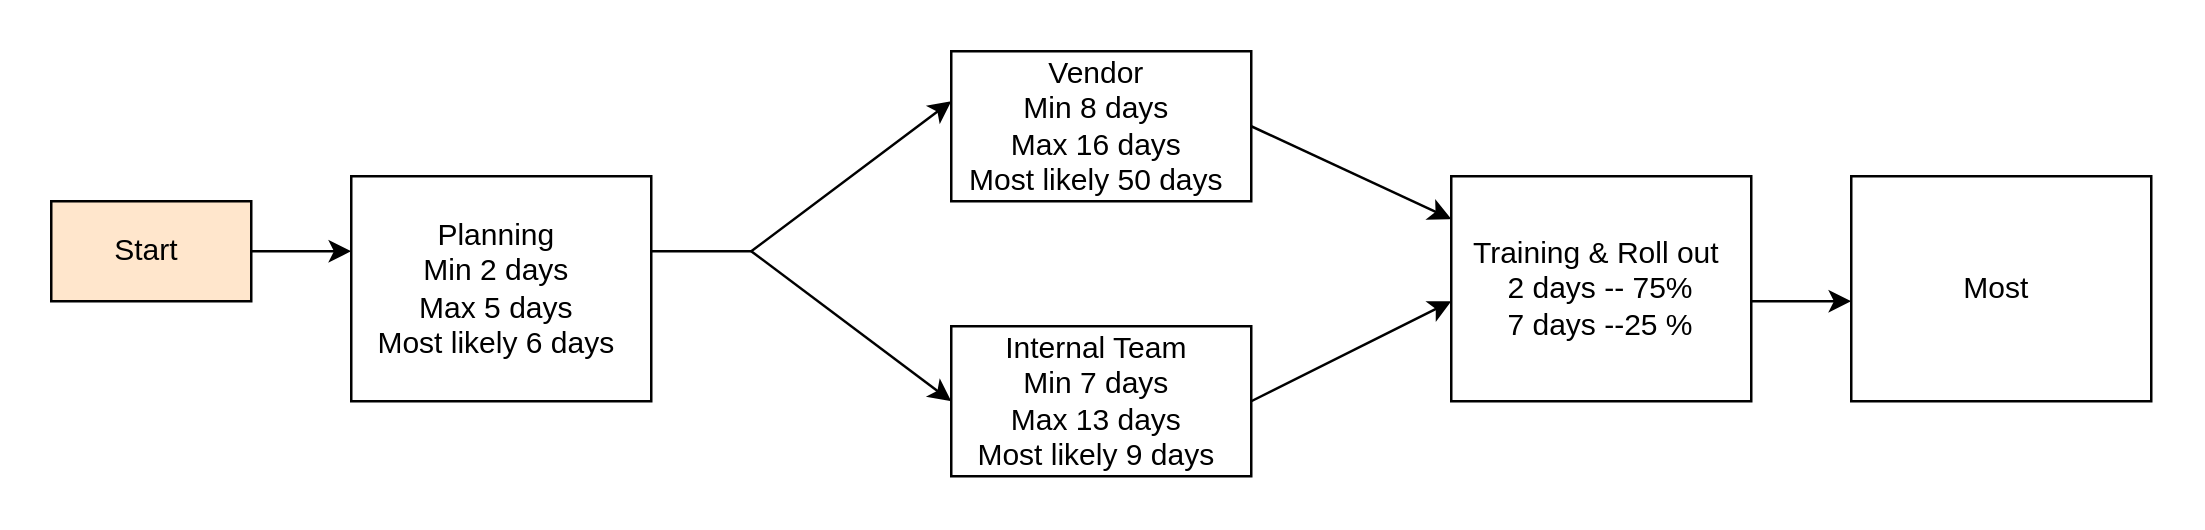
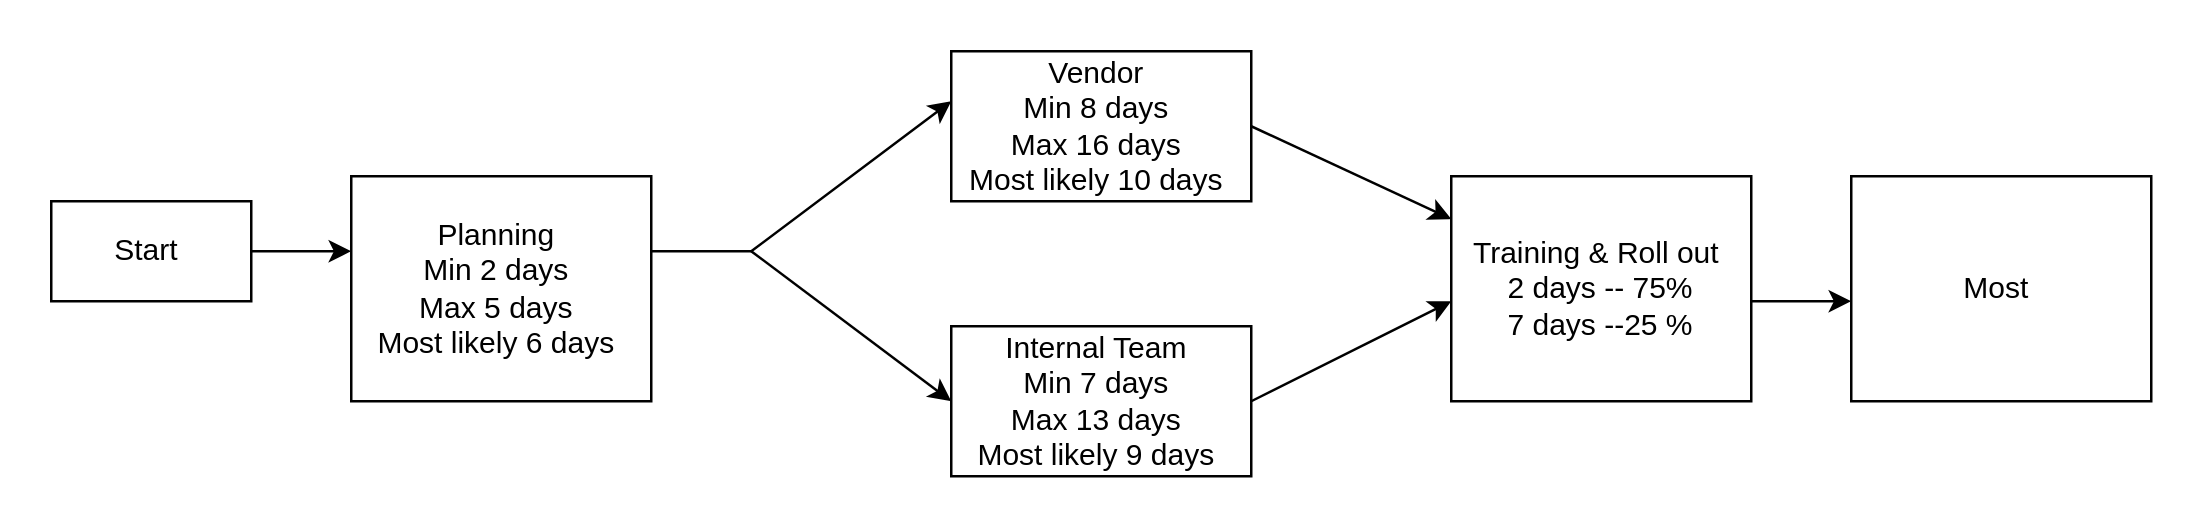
  <mxCell id="0" />
  <mxCell id="1" parent="0" />
- <mxCell id="2" value="Start&amp;nbsp;" style="rounded=0;whiteSpace=wrap;html=1;fillColor=#ffe6cc;" vertex="1" parent="1"><mxGeometry y="80" width="80" height="40" as="geometry" x="20" /></mxCell>
+ <mxCell id="2" value="Start&amp;nbsp;" style="rounded=0;whiteSpace=wrap;html=1;" vertex="1" parent="1"><mxGeometry y="80" width="80" height="40" as="geometry" x="20" /></mxCell>
  <mxCell id="3" value="" style="endArrow=classic;html=1;" edge="1" parent="1"><mxGeometry width="50" height="50" relative="1" as="geometry"><mxPoint x="100" y="100" as="sourcePoint" /><mxPoint x="140" y="100" as="targetPoint" /></mxGeometry></mxCell>
  <mxCell id="4" value="Planning&amp;nbsp;&lt;br&gt;Min 2 days&amp;nbsp;&lt;br&gt;Max 5 days&amp;nbsp;&lt;br&gt;Most likely 6 days&amp;nbsp;&lt;br&gt;" style="rounded=0;whiteSpace=wrap;html=1;" vertex="1" parent="1"><mxGeometry x="140" y="70" width="120" height="90" as="geometry" /></mxCell>
  <mxCell id="5" value="" style="endArrow=classic;html=1;rounded=0;" edge="1" parent="1"><mxGeometry width="50" height="50" relative="1" as="geometry"><mxPoint x="260" y="100" as="sourcePoint" /><mxPoint x="380" y="40" as="targetPoint" /><Array as="points"><mxPoint x="300" y="100" /></Array></mxGeometry></mxCell>
  <mxCell id="6" value="" style="endArrow=classic;html=1;" edge="1" parent="1"><mxGeometry width="50" height="50" relative="1" as="geometry"><mxPoint x="300" y="100" as="sourcePoint" /><mxPoint x="380" y="160" as="targetPoint" /></mxGeometry></mxCell>
- <mxCell id="7" value="Vendor&amp;nbsp;&lt;br&gt;Min 8 days&amp;nbsp;&lt;br&gt;Max 16 days&amp;nbsp;&lt;br&gt;Most likely 50 days&amp;nbsp;" style="rounded=0;whiteSpace=wrap;html=1;" vertex="1" parent="1"><mxGeometry x="380" y="20" width="120" height="60" as="geometry" /></mxCell>
+ <mxCell id="7" value="Vendor&amp;nbsp;&lt;br&gt;Min 8 days&amp;nbsp;&lt;br&gt;Max 16 days&amp;nbsp;&lt;br&gt;Most likely 10 days&amp;nbsp;" style="rounded=0;whiteSpace=wrap;html=1;" vertex="1" parent="1"><mxGeometry x="380" y="20" width="120" height="60" as="geometry" /></mxCell>
  <mxCell id="8" value="Internal Team&amp;nbsp;&lt;br&gt;Min 7 days&amp;nbsp;&lt;br&gt;Max 13 days&amp;nbsp;&lt;br&gt;Most likely 9 days&amp;nbsp;" style="rounded=0;whiteSpace=wrap;html=1;" vertex="1" parent="1"><mxGeometry x="380" y="130" width="120" height="60" as="geometry" /></mxCell>
  <mxCell id="9" value="" style="endArrow=classic;html=1;" edge="1" parent="1"><mxGeometry width="50" height="50" relative="1" as="geometry"><mxPoint x="500" y="160" as="sourcePoint" /><mxPoint x="580" y="120" as="targetPoint" /></mxGeometry></mxCell>
  <mxCell id="10" value="" style="endArrow=classic;html=1;" edge="1" parent="1" target="11"><mxGeometry width="50" height="50" relative="1" as="geometry"><mxPoint x="500" y="50" as="sourcePoint" /><mxPoint x="580" y="120" as="targetPoint" /></mxGeometry></mxCell>
  <mxCell id="11" value="Training &amp;amp; Roll out&amp;nbsp;&lt;br&gt;2 days -- 75%&lt;br&gt;7 days --25 %" style="rounded=0;whiteSpace=wrap;html=1;" vertex="1" parent="1"><mxGeometry x="580" y="70" width="120" height="90" as="geometry" /></mxCell>
  <mxCell id="12" value="Most&amp;nbsp;" style="rounded=0;whiteSpace=wrap;html=1;" vertex="1" parent="1"><mxGeometry x="740" y="70" width="120" height="90" as="geometry" /></mxCell>
  <mxCell id="13" value="" style="endArrow=classic;html=1;" edge="1" parent="1"><mxGeometry width="50" height="50" relative="1" as="geometry"><mxPoint x="700" y="120" as="sourcePoint" /><mxPoint x="740" y="120" as="targetPoint" /></mxGeometry></mxCell>
